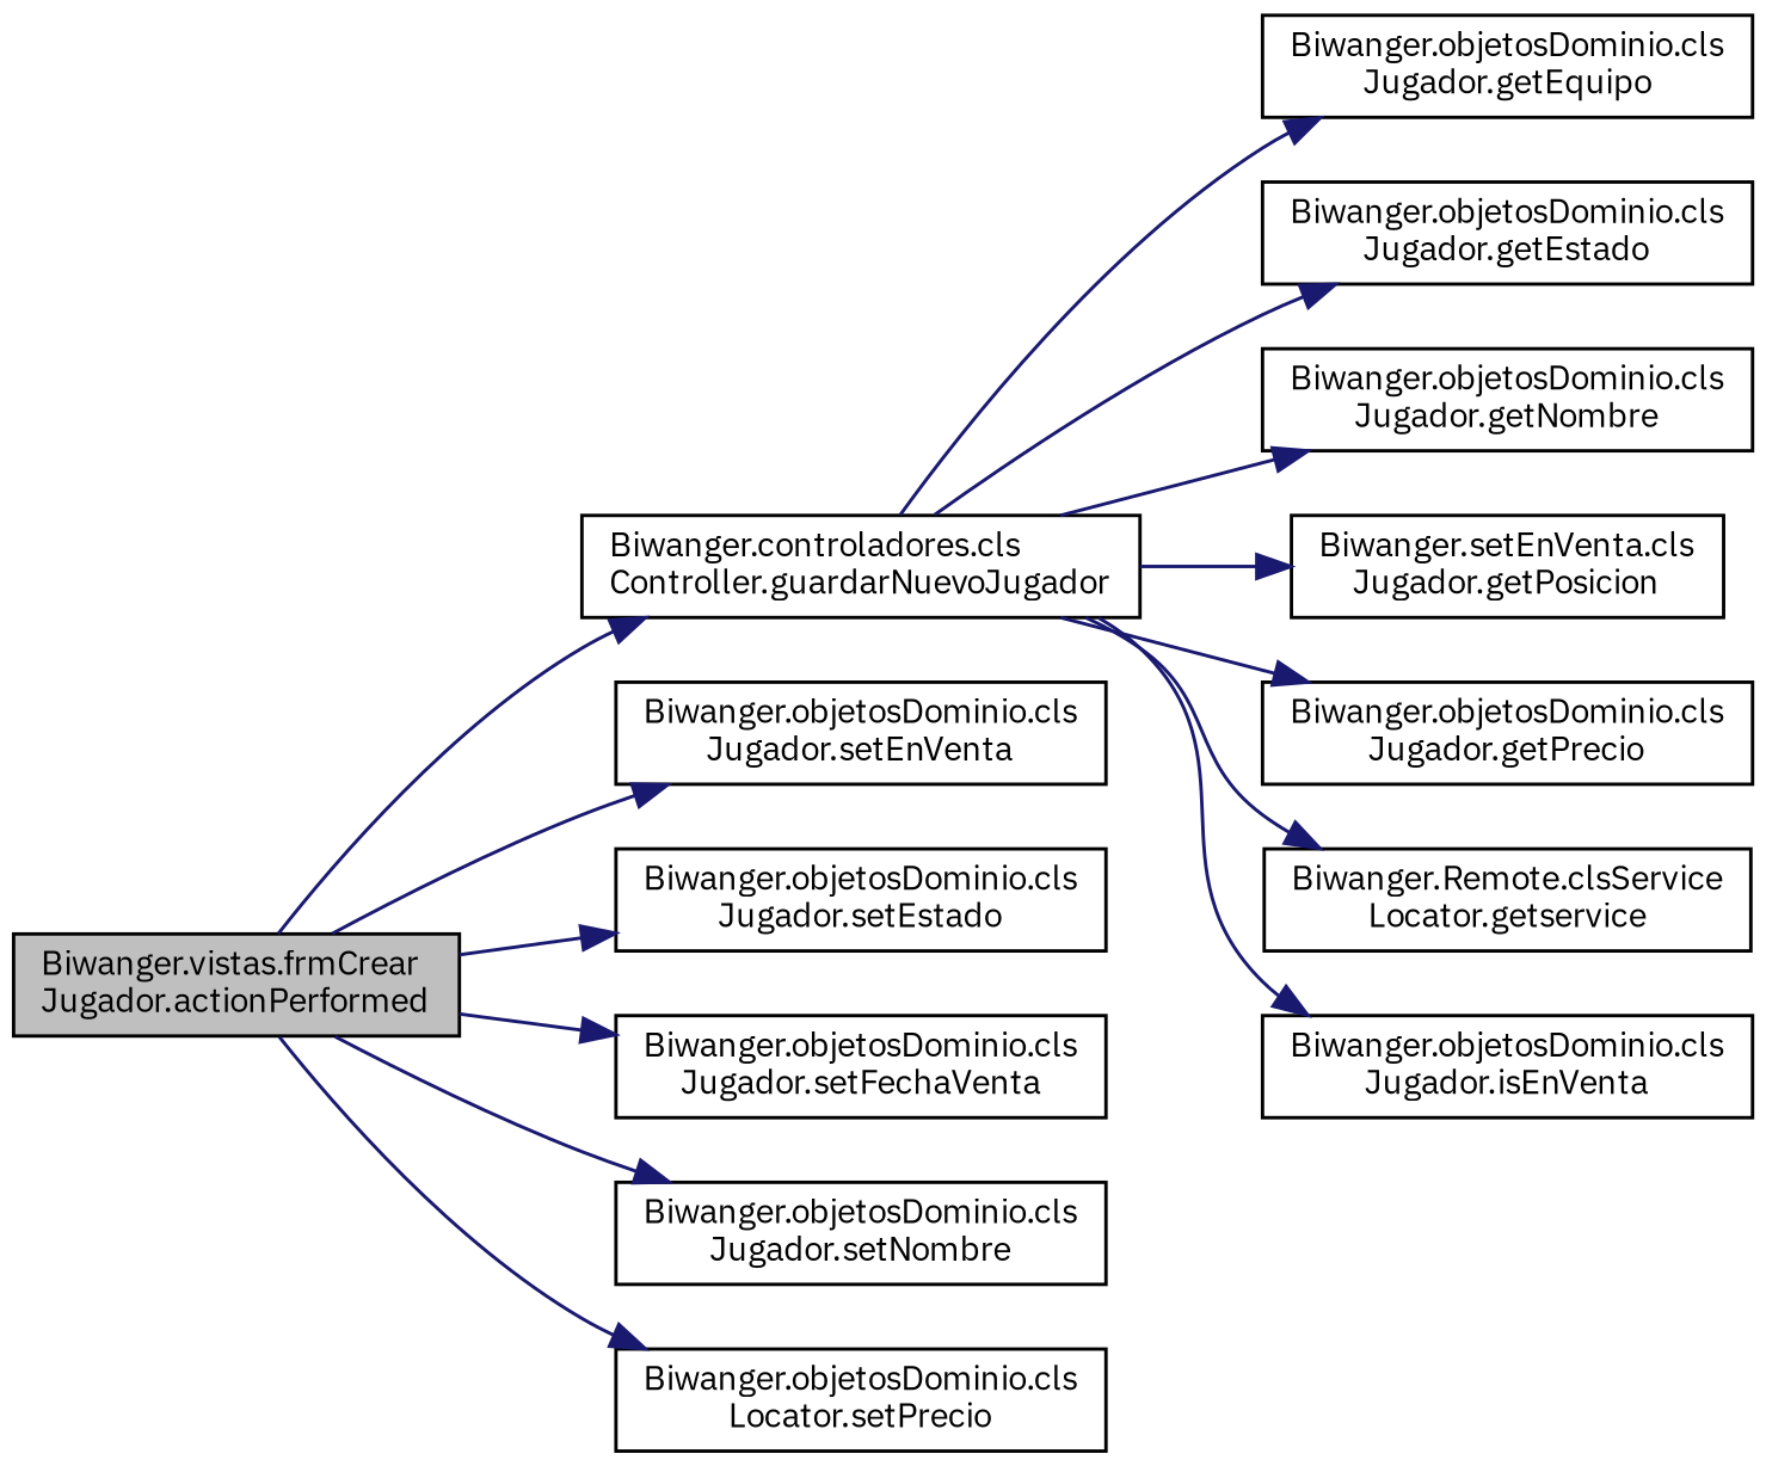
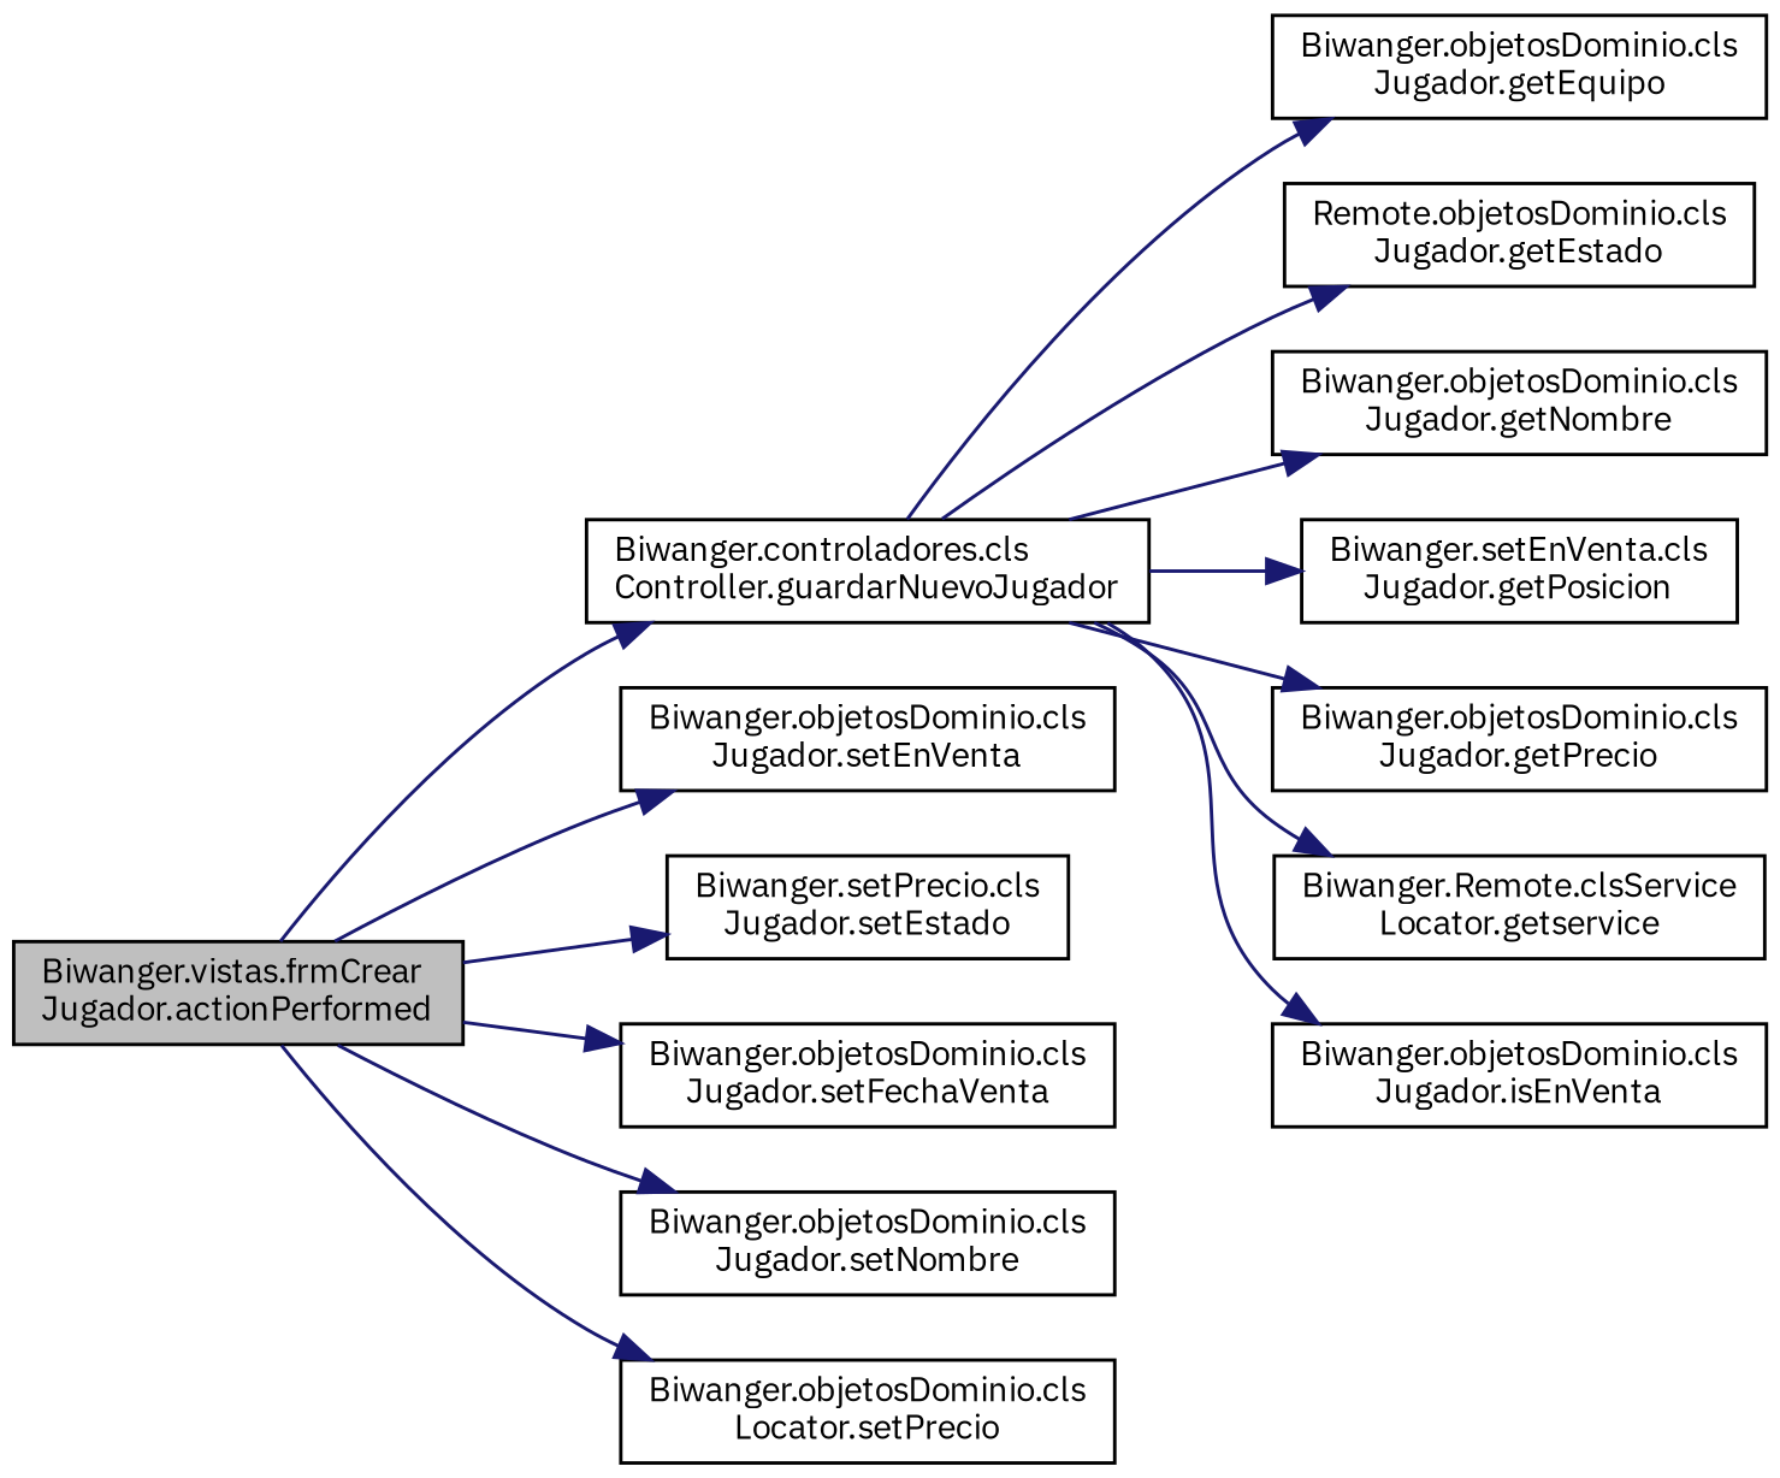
  digraph {
    fontname="IBM Plex Sans"
    rankdir=LR
    node [color=black fillcolor=white fontname="IBM Plex Sans" fontsize=10 shape=record style=filled]
    edge [color=midnightblue fontname="IBM Plex Sans" fontsize=10 labelfontname=Helvetica labelfontsize=10 style=solid]
    n1 [fillcolor=grey75 fontcolor=black height=0.2 label="Biwanger.vistas.frmCrear\lJugador.actionPerformed" width=0.4]
    n2 [height=0.2 label="Biwanger.controladores.cls\lController.guardarNuevoJugador" width=0.4]
    n3 [height=0.2 label="Biwanger.objetosDominio.cls\lJugador.setEnVenta" width=0.4]
-   n4 [height=0.2 label="Biwanger.objetosDominio.cls\lJugador.setEstado" width=0.4]
+   n4 [height=0.2 label="Biwanger.setPrecio.cls\lJugador.setEstado" width=0.4]
    n5 [height=0.2 label="Biwanger.objetosDominio.cls\lJugador.setFechaVenta" width=0.4]
    n6 [height=0.2 label="Biwanger.objetosDominio.cls\lJugador.setNombre" width=0.4]
    n7 [height=0.2 label="Biwanger.objetosDominio.cls\lLocator.setPrecio" width=0.4]
    n8 [height=0.2 label="Biwanger.objetosDominio.cls\lJugador.getEquipo" width=0.4]
-   n9 [height=0.2 label="Biwanger.objetosDominio.cls\lJugador.getEstado" width=0.4]
+   n9 [height=0.2 label="Remote.objetosDominio.cls\lJugador.getEstado" width=0.4]
    n10 [height=0.2 label="Biwanger.objetosDominio.cls\lJugador.getNombre" width=0.4]
    n11 [height=0.2 label="Biwanger.setEnVenta.cls\lJugador.getPosicion" width=0.4]
    n12 [height=0.2 label="Biwanger.objetosDominio.cls\lJugador.getPrecio" width=0.4]
    n13 [height=0.2 label="Biwanger.Remote.clsService\lLocator.getservice" width=0.4]
    n14 [height=0.2 label="Biwanger.objetosDominio.cls\lJugador.isEnVenta" width=0.4]
    n1 -> n2
    n1 -> n3
    n1 -> n4
    n1 -> n5
    n1 -> n6
    n1 -> n7
    n2 -> n8
    n2 -> n9
    n2 -> n10
    n2 -> n11
    n2 -> n12
    n2 -> n13
    n2 -> n14
  }
